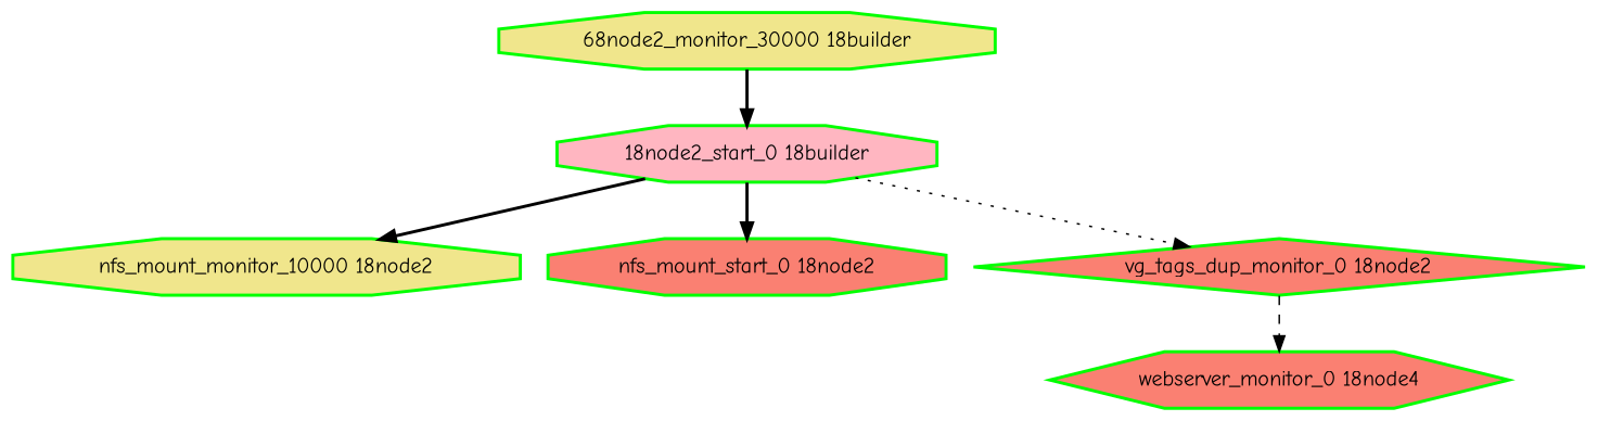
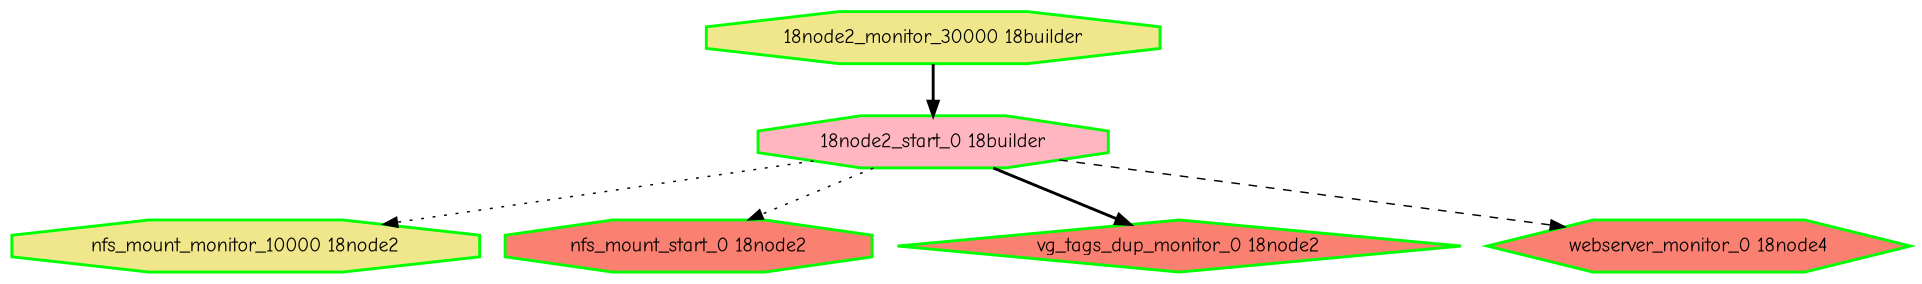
  digraph {
    fontname="Comic Neue"
    node [color=green fillcolor=salmon fontcolor=black fontname="Comic Neue" shape=octagon style="bold,filled"]
    edge [fontname="Comic Neue" style=bold]
-   "18node2_monitor_30000 18builder" [fillcolor=khaki label="68node2_monitor_30000 18builder"]
+   "18node2_monitor_30000 18builder" [fillcolor=khaki]
    "18node2_start_0 18builder" [fillcolor=lightpink]
    "nfs_mount_monitor_10000 18node2" [fillcolor=khaki]
    "nfs_mount_start_0 18node2"
    "vg_tags_dup_monitor_0 18node2" [shape=diamond]
    n6 [label="webserver_monitor_0 18node4" shape=hexagon]
    "18node2_monitor_30000 18builder" -> "18node2_start_0 18builder"
-   "18node2_start_0 18builder" -> "nfs_mount_monitor_10000 18node2"
-   "18node2_start_0 18builder" -> "nfs_mount_start_0 18node2"
-   "18node2_start_0 18builder" -> "vg_tags_dup_monitor_0 18node2" [style=dotted]
-   "vg_tags_dup_monitor_0 18node2" -> n6 [style=dashed]
+   "18node2_start_0 18builder" -> "nfs_mount_monitor_10000 18node2" [style=dotted]
+   "18node2_start_0 18builder" -> "nfs_mount_start_0 18node2" [style=dotted]
+   "18node2_start_0 18builder" -> "vg_tags_dup_monitor_0 18node2"
+   "18node2_start_0 18builder" -> n6 [style=dashed]
  }
